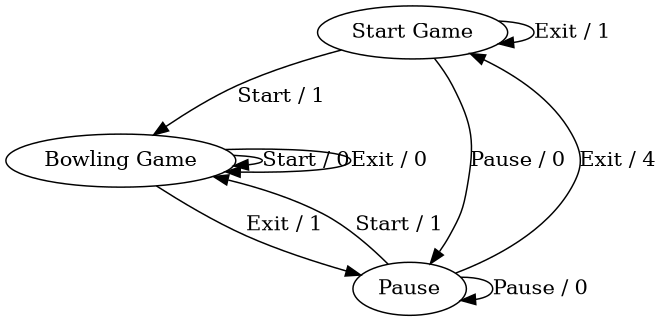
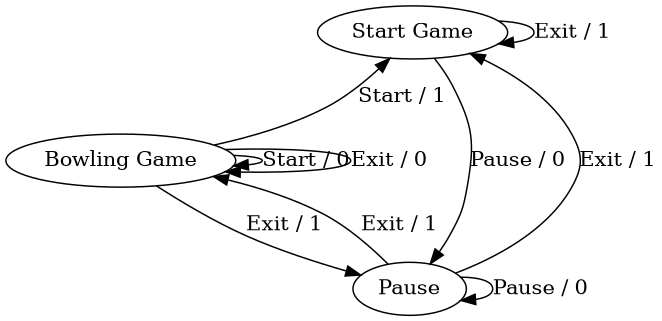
  digraph {
    version=bowling
    "Start Game"
    "Bowling Game"
    Pause
    "Start Game" -> "Start Game" [label="Exit / 1"]
-   "Start Game" -> "Bowling Game" [label="Start / 1"]
+   "Bowling Game" -> "Start Game" [label="Start / 1"]
    "Start Game" -> Pause [label="Pause / 0"]
    "Bowling Game" -> "Bowling Game" [label="Start / 0"]
    "Bowling Game" -> "Bowling Game" [label="Exit / 0"]
    "Bowling Game" -> Pause [label="Exit / 1"]
-   Pause -> "Start Game" [label="Exit / 4"]
-   Pause -> "Bowling Game" [label="Start / 1"]
+   Pause -> "Start Game" [label="Exit / 1"]
+   Pause -> "Bowling Game" [label="Exit / 1"]
    Pause -> Pause [label="Pause / 0"]
  }
